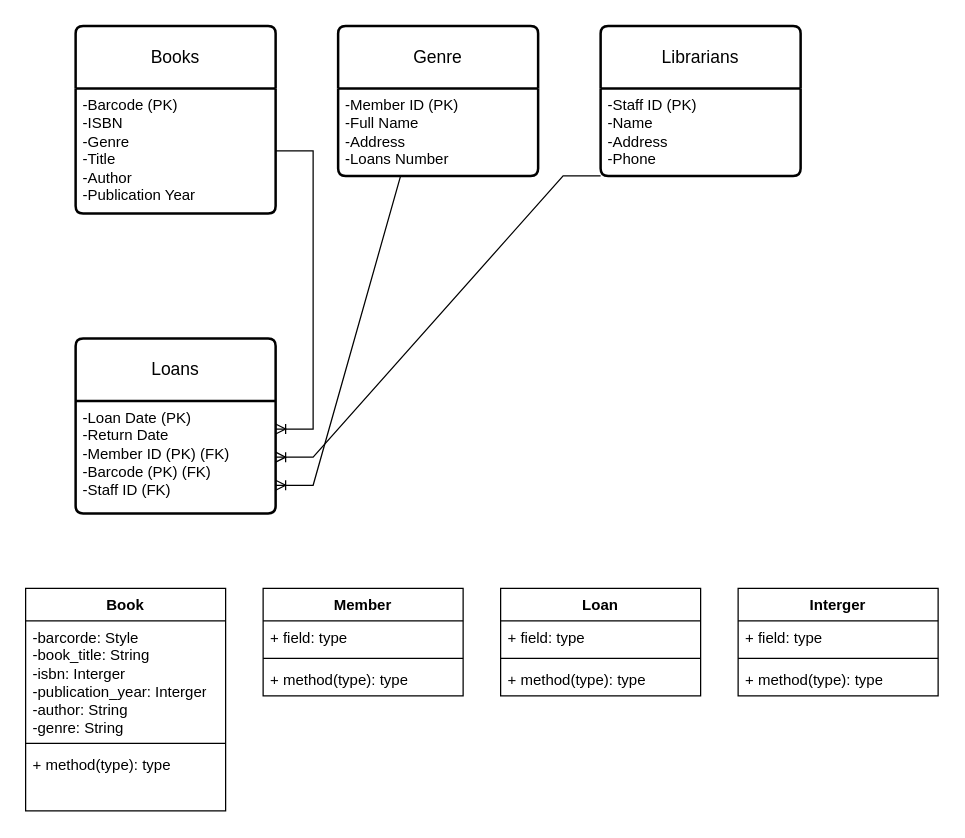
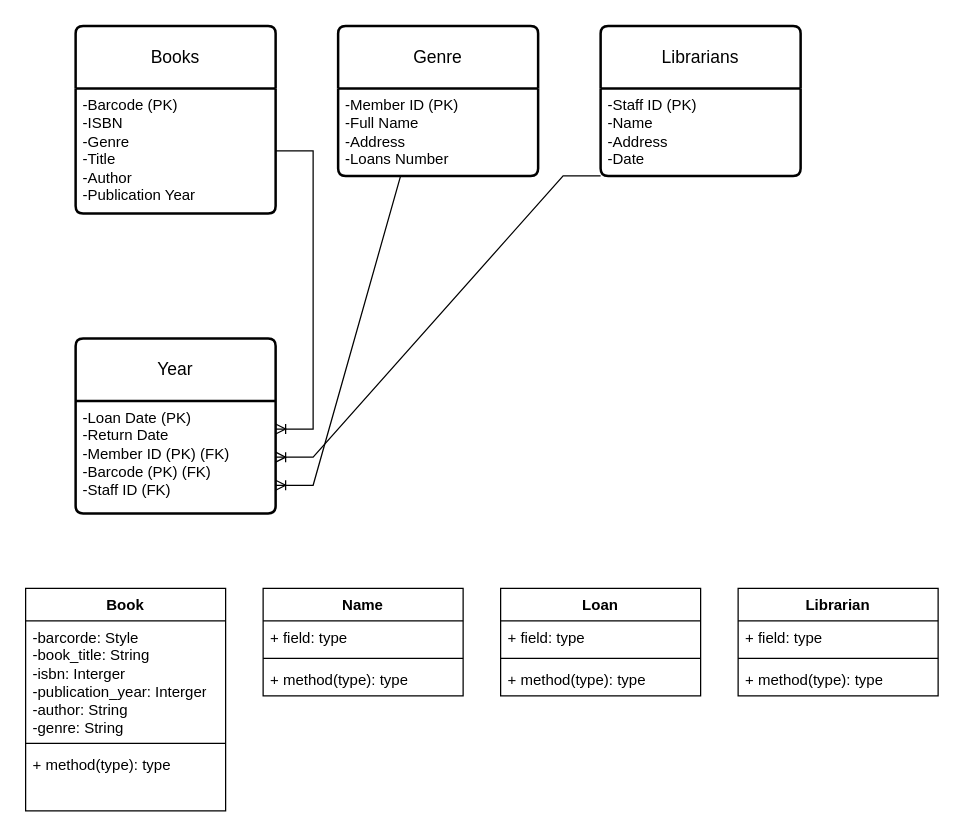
  <mxCell id="0" />
  <mxCell id="1" parent="0" />
- <mxCell id="2" value="Loans" style="swimlane;childLayout=stackLayout;horizontal=1;startSize=50;horizontalStack=0;rounded=1;fontSize=14;fontStyle=0;strokeWidth=2;resizeParent=0;resizeLast=1;shadow=0;dashed=0;align=center;arcSize=4;whiteSpace=wrap;html=1;" parent="1" vertex="1"><mxGeometry x="60" y="270" width="160" height="140" as="geometry" /></mxCell>
+ <mxCell id="2" value="Year" style="swimlane;childLayout=stackLayout;horizontal=1;startSize=50;horizontalStack=0;rounded=1;fontSize=14;fontStyle=0;strokeWidth=2;resizeParent=0;resizeLast=1;shadow=0;dashed=0;align=center;arcSize=4;whiteSpace=wrap;html=1;" parent="1" vertex="1"><mxGeometry x="60" y="270" width="160" height="140" as="geometry" /></mxCell>
  <mxCell id="3" value="-Loan Date (PK)&lt;div&gt;-Return Date&lt;/div&gt;&lt;div&gt;-Member ID (PK) (FK)&lt;/div&gt;&lt;div&gt;-Barcode (PK) (FK)&lt;/div&gt;&lt;div&gt;-Staff ID (FK)&lt;/div&gt;" style="align=left;strokeColor=none;fillColor=none;spacingLeft=4;fontSize=12;verticalAlign=top;resizable=0;rotatable=0;part=1;html=1;" parent="2" vertex="1"><mxGeometry y="50" width="160" height="90" as="geometry" /></mxCell>
  <mxCell id="4" value="Librarians" style="swimlane;childLayout=stackLayout;horizontal=1;startSize=50;horizontalStack=0;rounded=1;fontSize=14;fontStyle=0;strokeWidth=2;resizeParent=0;resizeLast=1;shadow=0;dashed=0;align=center;arcSize=4;whiteSpace=wrap;html=1;" parent="1" vertex="1"><mxGeometry x="480" y="20" width="160" height="120" as="geometry" /></mxCell>
- <mxCell id="5" value="-Staff ID (PK)&lt;div&gt;-Name&lt;/div&gt;&lt;div&gt;-Address&lt;/div&gt;&lt;div&gt;-Phone&lt;/div&gt;" style="align=left;strokeColor=none;fillColor=none;spacingLeft=4;fontSize=12;verticalAlign=top;resizable=0;rotatable=0;part=1;html=1;" parent="4" vertex="1"><mxGeometry y="50" width="160" height="70" as="geometry" /></mxCell>
+ <mxCell id="5" value="-Staff ID (PK)&lt;div&gt;-Name&lt;/div&gt;&lt;div&gt;-Address&lt;/div&gt;&lt;div&gt;-Date&lt;/div&gt;" style="align=left;strokeColor=none;fillColor=none;spacingLeft=4;fontSize=12;verticalAlign=top;resizable=0;rotatable=0;part=1;html=1;" parent="4" vertex="1"><mxGeometry y="50" width="160" height="70" as="geometry" /></mxCell>
  <mxCell id="6" value="Genre" style="swimlane;childLayout=stackLayout;horizontal=1;startSize=50;horizontalStack=0;rounded=1;fontSize=14;fontStyle=0;strokeWidth=2;resizeParent=0;resizeLast=1;shadow=0;dashed=0;align=center;arcSize=4;whiteSpace=wrap;html=1;" parent="1" vertex="1"><mxGeometry x="270" y="20" width="160" height="120" as="geometry" /></mxCell>
  <mxCell id="7" value="-Member ID (PK)&lt;div&gt;&lt;span style=&quot;background-color: initial;&quot;&gt;-Full Name&lt;/span&gt;&lt;div&gt;-Address&lt;/div&gt;&lt;div&gt;-Loans Number&lt;/div&gt;&lt;/div&gt;" style="align=left;strokeColor=none;fillColor=none;spacingLeft=4;fontSize=12;verticalAlign=top;resizable=0;rotatable=0;part=1;html=1;" parent="6" vertex="1"><mxGeometry y="50" width="160" height="70" as="geometry" /></mxCell>
  <mxCell id="8" value="Books" style="swimlane;childLayout=stackLayout;horizontal=1;startSize=50;horizontalStack=0;rounded=1;fontSize=14;fontStyle=0;strokeWidth=2;resizeParent=0;resizeLast=1;shadow=0;dashed=0;align=center;arcSize=4;whiteSpace=wrap;html=1;" parent="1" vertex="1"><mxGeometry x="60" y="20" width="160" height="150" as="geometry" /></mxCell>
  <mxCell id="9" value="-Barcode (PK)&lt;div&gt;-ISBN&lt;/div&gt;&lt;div&gt;-Genre&lt;/div&gt;&lt;div&gt;-Title&lt;/div&gt;&lt;div&gt;-Author&lt;/div&gt;&lt;div&gt;-Publication Year&lt;/div&gt;" style="align=left;strokeColor=none;fillColor=none;spacingLeft=4;fontSize=12;verticalAlign=top;resizable=0;rotatable=0;part=1;html=1;" parent="8" vertex="1"><mxGeometry y="50" width="160" height="100" as="geometry" /></mxCell>
  <mxCell id="10" value="" style="edgeStyle=entityRelationEdgeStyle;fontSize=12;html=1;endArrow=ERoneToMany;rounded=0;exitX=1;exitY=0.5;exitDx=0;exitDy=0;entryX=1;entryY=0.25;entryDx=0;entryDy=0;" parent="1" source="9" target="3" edge="1"><mxGeometry width="100" height="100" relative="1" as="geometry"><mxPoint x="290" y="250" as="sourcePoint" /><mxPoint x="390" y="150" as="targetPoint" /></mxGeometry></mxCell>
  <mxCell id="11" value="" style="edgeStyle=entityRelationEdgeStyle;fontSize=12;html=1;endArrow=ERoneToMany;rounded=0;entryX=1;entryY=0.75;entryDx=0;entryDy=0;exitX=0.5;exitY=1;exitDx=0;exitDy=0;" parent="1" source="7" target="3" edge="1"><mxGeometry width="100" height="100" relative="1" as="geometry"><mxPoint x="440" y="150" as="sourcePoint" /><mxPoint x="390" y="150" as="targetPoint" /></mxGeometry></mxCell>
  <mxCell id="12" value="" style="edgeStyle=entityRelationEdgeStyle;fontSize=12;html=1;endArrow=ERoneToMany;rounded=0;entryX=1;entryY=0.5;entryDx=0;entryDy=0;exitX=0;exitY=1;exitDx=0;exitDy=0;" parent="1" source="5" target="3" edge="1"><mxGeometry width="100" height="100" relative="1" as="geometry"><mxPoint x="290" y="250" as="sourcePoint" /><mxPoint x="390" y="150" as="targetPoint" /></mxGeometry></mxCell>
  <mxCell id="13" value="Book" style="swimlane;fontStyle=1;align=center;verticalAlign=top;childLayout=stackLayout;horizontal=1;startSize=26;horizontalStack=0;resizeParent=1;resizeParentMax=0;resizeLast=0;collapsible=1;marginBottom=0;whiteSpace=wrap;html=1;" parent="1" vertex="1"><mxGeometry x="20" y="470" width="160" height="178" as="geometry" /></mxCell>
  <mxCell id="14" value="-barcorde: Style&lt;div&gt;-book_title: String&lt;/div&gt;&lt;div&gt;-isbn: Interger&lt;/div&gt;&lt;div&gt;-publication_year: Interger&lt;/div&gt;&lt;div&gt;-author: String&lt;/div&gt;&lt;div&gt;-genre: String&lt;br&gt;&lt;div&gt;&lt;br&gt;&lt;/div&gt;&lt;/div&gt;" style="text;strokeColor=none;fillColor=none;align=left;verticalAlign=top;spacingLeft=4;spacingRight=4;overflow=hidden;rotatable=0;points=[[0,0.5],[1,0.5]];portConstraint=eastwest;whiteSpace=wrap;html=1;" parent="13" vertex="1"><mxGeometry y="26" width="160" height="94" as="geometry" /></mxCell>
  <mxCell id="15" value="" style="line;strokeWidth=1;fillColor=none;align=left;verticalAlign=middle;spacingTop=-1;spacingLeft=3;spacingRight=3;rotatable=0;labelPosition=right;points=[];portConstraint=eastwest;strokeColor=inherit;" parent="13" vertex="1"><mxGeometry y="120" width="160" height="8" as="geometry" /></mxCell>
  <mxCell id="16" value="+ method(type): type" style="text;strokeColor=none;fillColor=none;align=left;verticalAlign=top;spacingLeft=4;spacingRight=4;overflow=hidden;rotatable=0;points=[[0,0.5],[1,0.5]];portConstraint=eastwest;whiteSpace=wrap;html=1;" parent="13" vertex="1"><mxGeometry y="128" width="160" height="50" as="geometry" /></mxCell>
- <mxCell id="17" value="Member" style="swimlane;fontStyle=1;align=center;verticalAlign=top;childLayout=stackLayout;horizontal=1;startSize=26;horizontalStack=0;resizeParent=1;resizeParentMax=0;resizeLast=0;collapsible=1;marginBottom=0;whiteSpace=wrap;html=1;" parent="1" vertex="1"><mxGeometry x="210" y="470" width="160" height="86" as="geometry" /></mxCell>
+ <mxCell id="17" value="Name" style="swimlane;fontStyle=1;align=center;verticalAlign=top;childLayout=stackLayout;horizontal=1;startSize=26;horizontalStack=0;resizeParent=1;resizeParentMax=0;resizeLast=0;collapsible=1;marginBottom=0;whiteSpace=wrap;html=1;" parent="1" vertex="1"><mxGeometry x="210" y="470" width="160" height="86" as="geometry" /></mxCell>
  <mxCell id="18" value="+ field: type" style="text;strokeColor=none;fillColor=none;align=left;verticalAlign=top;spacingLeft=4;spacingRight=4;overflow=hidden;rotatable=0;points=[[0,0.5],[1,0.5]];portConstraint=eastwest;whiteSpace=wrap;html=1;" parent="17" vertex="1"><mxGeometry y="26" width="160" height="26" as="geometry" /></mxCell>
  <mxCell id="19" value="" style="line;strokeWidth=1;fillColor=none;align=left;verticalAlign=middle;spacingTop=-1;spacingLeft=3;spacingRight=3;rotatable=0;labelPosition=right;points=[];portConstraint=eastwest;strokeColor=inherit;" parent="17" vertex="1"><mxGeometry y="52" width="160" height="8" as="geometry" /></mxCell>
  <mxCell id="20" value="+ method(type): type" style="text;strokeColor=none;fillColor=none;align=left;verticalAlign=top;spacingLeft=4;spacingRight=4;overflow=hidden;rotatable=0;points=[[0,0.5],[1,0.5]];portConstraint=eastwest;whiteSpace=wrap;html=1;" parent="17" vertex="1"><mxGeometry y="60" width="160" height="26" as="geometry" /></mxCell>
  <mxCell id="21" value="Loan" style="swimlane;fontStyle=1;align=center;verticalAlign=top;childLayout=stackLayout;horizontal=1;startSize=26;horizontalStack=0;resizeParent=1;resizeParentMax=0;resizeLast=0;collapsible=1;marginBottom=0;whiteSpace=wrap;html=1;" parent="1" vertex="1"><mxGeometry x="400" y="470" width="160" height="86" as="geometry" /></mxCell>
  <mxCell id="22" value="+ field: type" style="text;strokeColor=none;fillColor=none;align=left;verticalAlign=top;spacingLeft=4;spacingRight=4;overflow=hidden;rotatable=0;points=[[0,0.5],[1,0.5]];portConstraint=eastwest;whiteSpace=wrap;html=1;" parent="21" vertex="1"><mxGeometry y="26" width="160" height="26" as="geometry" /></mxCell>
  <mxCell id="23" value="" style="line;strokeWidth=1;fillColor=none;align=left;verticalAlign=middle;spacingTop=-1;spacingLeft=3;spacingRight=3;rotatable=0;labelPosition=right;points=[];portConstraint=eastwest;strokeColor=inherit;" parent="21" vertex="1"><mxGeometry y="52" width="160" height="8" as="geometry" /></mxCell>
  <mxCell id="24" value="+ method(type): type" style="text;strokeColor=none;fillColor=none;align=left;verticalAlign=top;spacingLeft=4;spacingRight=4;overflow=hidden;rotatable=0;points=[[0,0.5],[1,0.5]];portConstraint=eastwest;whiteSpace=wrap;html=1;" parent="21" vertex="1"><mxGeometry y="60" width="160" height="26" as="geometry" /></mxCell>
- <mxCell id="25" value="Interger" style="swimlane;fontStyle=1;align=center;verticalAlign=top;childLayout=stackLayout;horizontal=1;startSize=26;horizontalStack=0;resizeParent=1;resizeParentMax=0;resizeLast=0;collapsible=1;marginBottom=0;whiteSpace=wrap;html=1;" parent="1" vertex="1"><mxGeometry x="590" y="470" width="160" height="86" as="geometry" /></mxCell>
+ <mxCell id="25" value="Librarian" style="swimlane;fontStyle=1;align=center;verticalAlign=top;childLayout=stackLayout;horizontal=1;startSize=26;horizontalStack=0;resizeParent=1;resizeParentMax=0;resizeLast=0;collapsible=1;marginBottom=0;whiteSpace=wrap;html=1;" parent="1" vertex="1"><mxGeometry x="590" y="470" width="160" height="86" as="geometry" /></mxCell>
  <mxCell id="26" value="+ field: type" style="text;strokeColor=none;fillColor=none;align=left;verticalAlign=top;spacingLeft=4;spacingRight=4;overflow=hidden;rotatable=0;points=[[0,0.5],[1,0.5]];portConstraint=eastwest;whiteSpace=wrap;html=1;" parent="25" vertex="1"><mxGeometry y="26" width="160" height="26" as="geometry" /></mxCell>
  <mxCell id="27" value="" style="line;strokeWidth=1;fillColor=none;align=left;verticalAlign=middle;spacingTop=-1;spacingLeft=3;spacingRight=3;rotatable=0;labelPosition=right;points=[];portConstraint=eastwest;strokeColor=inherit;" parent="25" vertex="1"><mxGeometry y="52" width="160" height="8" as="geometry" /></mxCell>
  <mxCell id="28" value="+ method(type): type" style="text;strokeColor=none;fillColor=none;align=left;verticalAlign=top;spacingLeft=4;spacingRight=4;overflow=hidden;rotatable=0;points=[[0,0.5],[1,0.5]];portConstraint=eastwest;whiteSpace=wrap;html=1;" parent="25" vertex="1"><mxGeometry y="60" width="160" height="26" as="geometry" /></mxCell>
